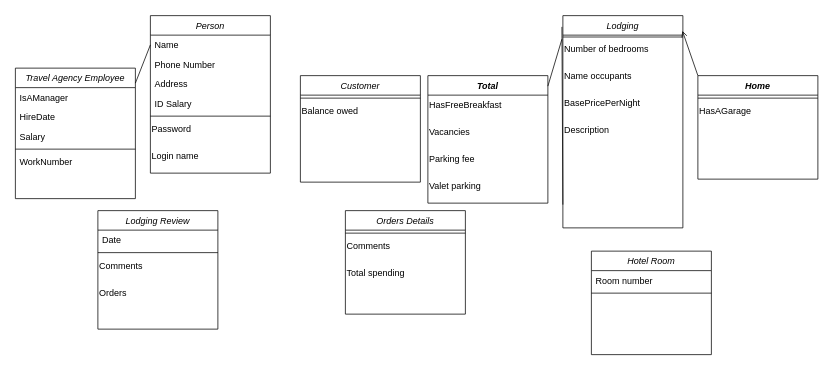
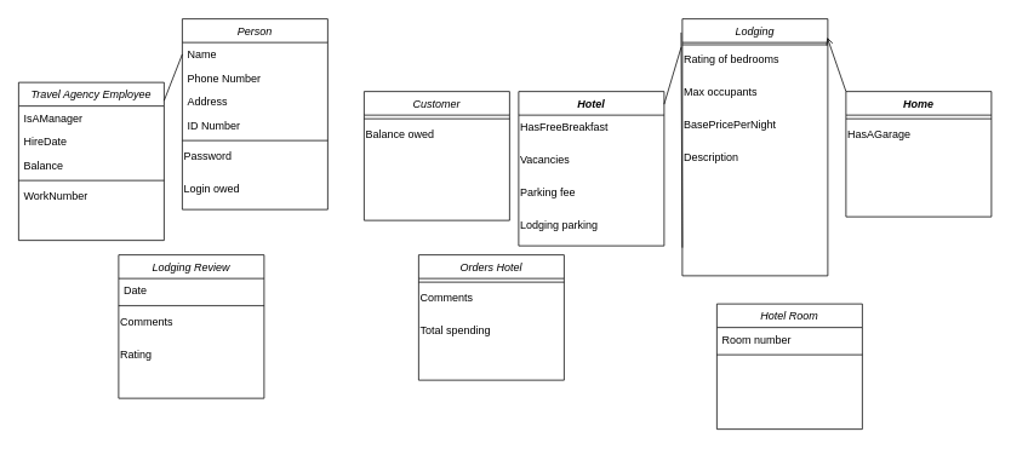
  <mxCell id="0" />
  <mxCell id="1" parent="0" />
  <mxCell id="2" value="Person" style="swimlane;fontStyle=2;align=center;verticalAlign=top;childLayout=stackLayout;horizontal=1;startSize=26;horizontalStack=0;resizeParent=1;resizeLast=0;collapsible=1;marginBottom=0;rounded=0;shadow=0;strokeWidth=1;" parent="1" vertex="1"><mxGeometry x="200" y="20" width="160" height="210" as="geometry"><mxRectangle x="230" y="140" width="160" height="26" as="alternateBounds" /></mxGeometry></mxCell>
  <mxCell id="3" value="Name" style="text;align=left;verticalAlign=top;spacingLeft=4;spacingRight=4;overflow=hidden;rotatable=0;points=[[0,0.5],[1,0.5]];portConstraint=eastwest;" parent="2" vertex="1"><mxGeometry y="26" width="160" height="26" as="geometry" /></mxCell>
  <mxCell id="4" value="Phone Number" style="text;align=left;verticalAlign=top;spacingLeft=4;spacingRight=4;overflow=hidden;rotatable=0;points=[[0,0.5],[1,0.5]];portConstraint=eastwest;rounded=0;shadow=0;html=0;" parent="2" vertex="1"><mxGeometry y="52" width="160" height="26" as="geometry" /></mxCell>
  <mxCell id="5" value="Address" style="text;align=left;verticalAlign=top;spacingLeft=4;spacingRight=4;overflow=hidden;rotatable=0;points=[[0,0.5],[1,0.5]];portConstraint=eastwest;rounded=0;shadow=0;html=0;" parent="2" vertex="1"><mxGeometry y="78" width="160" height="26" as="geometry" /></mxCell>
- <mxCell id="6" value="ID Salary" style="text;align=left;verticalAlign=top;spacingLeft=4;spacingRight=4;overflow=hidden;rotatable=0;points=[[0,0.5],[1,0.5]];portConstraint=eastwest;rounded=0;shadow=0;html=0;" parent="2" vertex="1"><mxGeometry y="104" width="160" height="26" as="geometry" /></mxCell>
+ <mxCell id="6" value="ID Number" style="text;align=left;verticalAlign=top;spacingLeft=4;spacingRight=4;overflow=hidden;rotatable=0;points=[[0,0.5],[1,0.5]];portConstraint=eastwest;rounded=0;shadow=0;html=0;" parent="2" vertex="1"><mxGeometry y="104" width="160" height="26" as="geometry" /></mxCell>
  <mxCell id="7" value="" style="line;html=1;strokeWidth=1;align=left;verticalAlign=middle;spacingTop=-1;spacingLeft=3;spacingRight=3;rotatable=0;labelPosition=right;points=[];portConstraint=eastwest;" parent="2" vertex="1"><mxGeometry y="130" width="160" height="8" as="geometry" /></mxCell>
  <mxCell id="8" value="Password" style="text;whiteSpace=wrap;" parent="2" vertex="1"><mxGeometry y="138" width="160" height="36" as="geometry" /></mxCell>
- <mxCell id="9" value="&lt;span style=&quot;color: rgb(0, 0, 0); font-family: Helvetica; font-size: 12px; font-style: normal; font-variant-ligatures: normal; font-variant-caps: normal; font-weight: 400; letter-spacing: normal; orphans: 2; text-align: left; text-indent: 0px; text-transform: none; widows: 2; word-spacing: 0px; -webkit-text-stroke-width: 0px; white-space: normal; background-color: rgb(255, 255, 255); text-decoration-thickness: initial; text-decoration-style: initial; text-decoration-color: initial; display: inline !important; float: none;&quot;&gt;Login name&lt;/span&gt;" style="text;whiteSpace=wrap;html=1;" parent="2" vertex="1"><mxGeometry y="174" width="160" height="36" as="geometry" /></mxCell>
+ <mxCell id="9" value="&lt;span style=&quot;color: rgb(0, 0, 0); font-family: Helvetica; font-size: 12px; font-style: normal; font-variant-ligatures: normal; font-variant-caps: normal; font-weight: 400; letter-spacing: normal; orphans: 2; text-align: left; text-indent: 0px; text-transform: none; widows: 2; word-spacing: 0px; -webkit-text-stroke-width: 0px; white-space: normal; background-color: rgb(255, 255, 255); text-decoration-thickness: initial; text-decoration-style: initial; text-decoration-color: initial; display: inline !important; float: none;&quot;&gt;Login owed&lt;/span&gt;" style="text;whiteSpace=wrap;html=1;" parent="2" vertex="1"><mxGeometry y="174" width="160" height="36" as="geometry" /></mxCell>
  <mxCell id="10" value="Customer" style="swimlane;fontStyle=2;align=center;verticalAlign=top;childLayout=stackLayout;horizontal=1;startSize=26;horizontalStack=0;resizeParent=1;resizeLast=0;collapsible=1;marginBottom=0;rounded=0;shadow=0;strokeWidth=1;" parent="1" vertex="1"><mxGeometry x="400" y="100" width="160" height="142" as="geometry"><mxRectangle x="420" y="200" width="160" height="26" as="alternateBounds" /></mxGeometry></mxCell>
  <mxCell id="11" value="" style="line;html=1;strokeWidth=1;align=left;verticalAlign=middle;spacingTop=-1;spacingLeft=3;spacingRight=3;rotatable=0;labelPosition=right;points=[];portConstraint=eastwest;" parent="10" vertex="1"><mxGeometry y="26" width="160" height="8" as="geometry" /></mxCell>
  <mxCell id="12" value="Balance owed" style="text;whiteSpace=wrap;" parent="10" vertex="1"><mxGeometry y="34" width="160" height="36" as="geometry" /></mxCell>
  <mxCell id="13" value="Travel Agency Employee" style="swimlane;fontStyle=2;align=center;verticalAlign=top;childLayout=stackLayout;horizontal=1;startSize=26;horizontalStack=0;resizeParent=1;resizeLast=0;collapsible=1;marginBottom=0;rounded=0;shadow=0;strokeWidth=1;" parent="1" vertex="1"><mxGeometry x="20" y="90" width="160" height="174" as="geometry"><mxRectangle x="230" y="140" width="160" height="26" as="alternateBounds" /></mxGeometry></mxCell>
  <mxCell id="14" value="IsAManager" style="text;align=left;verticalAlign=top;spacingLeft=4;spacingRight=4;overflow=hidden;rotatable=0;points=[[0,0.5],[1,0.5]];portConstraint=eastwest;rounded=0;shadow=0;html=0;" parent="13" vertex="1"><mxGeometry y="26" width="160" height="26" as="geometry" /></mxCell>
  <mxCell id="15" value="HireDate" style="text;align=left;verticalAlign=top;spacingLeft=4;spacingRight=4;overflow=hidden;rotatable=0;points=[[0,0.5],[1,0.5]];portConstraint=eastwest;rounded=0;shadow=0;html=0;" parent="13" vertex="1"><mxGeometry y="52" width="160" height="26" as="geometry" /></mxCell>
- <mxCell id="16" value="Salary" style="text;align=left;verticalAlign=top;spacingLeft=4;spacingRight=4;overflow=hidden;rotatable=0;points=[[0,0.5],[1,0.5]];portConstraint=eastwest;rounded=0;shadow=0;html=0;" parent="13" vertex="1"><mxGeometry y="78" width="160" height="26" as="geometry" /></mxCell>
+ <mxCell id="16" value="Balance" style="text;align=left;verticalAlign=top;spacingLeft=4;spacingRight=4;overflow=hidden;rotatable=0;points=[[0,0.5],[1,0.5]];portConstraint=eastwest;rounded=0;shadow=0;html=0;" parent="13" vertex="1"><mxGeometry y="78" width="160" height="26" as="geometry" /></mxCell>
  <mxCell id="17" value="" style="line;html=1;strokeWidth=1;align=left;verticalAlign=middle;spacingTop=-1;spacingLeft=3;spacingRight=3;rotatable=0;labelPosition=right;points=[];portConstraint=eastwest;" parent="13" vertex="1"><mxGeometry y="104" width="160" height="8" as="geometry" /></mxCell>
  <mxCell id="18" value="WorkNumber" style="text;align=left;verticalAlign=top;spacingLeft=4;spacingRight=4;overflow=hidden;rotatable=0;points=[[0,0.5],[1,0.5]];portConstraint=eastwest;rounded=0;shadow=0;html=0;" parent="13" vertex="1"><mxGeometry y="112" width="160" height="26" as="geometry" /></mxCell>
  <mxCell id="19" value="" style="endArrow=none;html=1;rounded=0;entryX=0;entryY=0.5;entryDx=0;entryDy=0;" parent="1" target="3" edge="1"><mxGeometry width="50" height="50" relative="1" as="geometry"><mxPoint x="180" y="110" as="sourcePoint" /><mxPoint x="230" y="60" as="targetPoint" /><Array as="points" /></mxGeometry></mxCell>
  <mxCell id="20" value="Home" style="swimlane;fontStyle=3;align=center;verticalAlign=top;childLayout=stackLayout;horizontal=1;startSize=26;horizontalStack=0;resizeParent=1;resizeLast=0;collapsible=1;marginBottom=0;rounded=0;shadow=0;strokeWidth=1;" parent="1" vertex="1"><mxGeometry x="930" y="100" width="160" height="138" as="geometry"><mxRectangle x="230" y="140" width="160" height="26" as="alternateBounds" /></mxGeometry></mxCell>
  <mxCell id="21" value="" style="line;html=1;strokeWidth=1;align=left;verticalAlign=middle;spacingTop=-1;spacingLeft=3;spacingRight=3;rotatable=0;labelPosition=right;points=[];portConstraint=eastwest;" parent="20" vertex="1"><mxGeometry y="26" width="160" height="8" as="geometry" /></mxCell>
  <mxCell id="22" value="HasAGarage" style="text;whiteSpace=wrap;" parent="20" vertex="1"><mxGeometry y="34" width="160" height="36" as="geometry" /></mxCell>
  <mxCell id="23" value="Lodging" style="swimlane;fontStyle=2;align=center;verticalAlign=top;childLayout=stackLayout;horizontal=1;startSize=26;horizontalStack=0;resizeParent=1;resizeLast=0;collapsible=1;marginBottom=0;rounded=0;shadow=0;strokeWidth=1;" parent="1" vertex="1"><mxGeometry x="750" y="20" width="160" height="283" as="geometry"><mxRectangle x="230" y="140" width="160" height="26" as="alternateBounds" /></mxGeometry></mxCell>
  <mxCell id="24" value="" style="line;html=1;strokeWidth=1;align=left;verticalAlign=middle;spacingTop=-1;spacingLeft=3;spacingRight=3;rotatable=0;labelPosition=right;points=[];portConstraint=eastwest;" parent="23" vertex="1"><mxGeometry y="26" width="160" height="5" as="geometry" /></mxCell>
- <mxCell id="25" value="Number of bedrooms" style="text;whiteSpace=wrap;" parent="23" vertex="1"><mxGeometry y="31" width="160" height="36" as="geometry" /></mxCell>
- <mxCell id="26" value="Name occupants" style="text;whiteSpace=wrap;" parent="23" vertex="1"><mxGeometry y="67" width="160" height="36" as="geometry" /></mxCell>
+ <mxCell id="25" value="Rating of bedrooms" style="text;whiteSpace=wrap;" parent="23" vertex="1"><mxGeometry y="31" width="160" height="36" as="geometry" /></mxCell>
+ <mxCell id="26" value="Max occupants" style="text;whiteSpace=wrap;" parent="23" vertex="1"><mxGeometry y="67" width="160" height="36" as="geometry" /></mxCell>
  <mxCell id="27" value="BasePricePerNight" style="text;whiteSpace=wrap;" parent="23" vertex="1"><mxGeometry y="103" width="160" height="36" as="geometry" /></mxCell>
  <mxCell id="28" value="Description" style="text;whiteSpace=wrap;" parent="23" vertex="1"><mxGeometry y="139" width="160" height="36" as="geometry" /></mxCell>
- <mxCell id="29" value="Total" style="swimlane;fontStyle=3;align=center;verticalAlign=top;childLayout=stackLayout;horizontal=1;startSize=26;horizontalStack=0;resizeParent=1;resizeLast=0;collapsible=1;marginBottom=0;rounded=0;shadow=0;strokeWidth=1;" parent="1" vertex="1"><mxGeometry x="570" y="100" width="160" height="170" as="geometry"><mxRectangle x="230" y="140" width="160" height="26" as="alternateBounds" /></mxGeometry></mxCell>
+ <mxCell id="29" value="Hotel" style="swimlane;fontStyle=3;align=center;verticalAlign=top;childLayout=stackLayout;horizontal=1;startSize=26;horizontalStack=0;resizeParent=1;resizeLast=0;collapsible=1;marginBottom=0;rounded=0;shadow=0;strokeWidth=1;" parent="1" vertex="1"><mxGeometry x="570" y="100" width="160" height="170" as="geometry"><mxRectangle x="230" y="140" width="160" height="26" as="alternateBounds" /></mxGeometry></mxCell>
  <mxCell id="30" value="HasFreeBreakfast" style="text;whiteSpace=wrap;" parent="29" vertex="1"><mxGeometry y="26" width="160" height="36" as="geometry" /></mxCell>
  <mxCell id="31" value="Vacancies" style="text;whiteSpace=wrap;" parent="29" vertex="1"><mxGeometry y="62" width="160" height="36" as="geometry" /></mxCell>
  <mxCell id="32" value="Parking fee" style="text;whiteSpace=wrap;" vertex="1" parent="29"><mxGeometry y="98" width="160" height="36" as="geometry" /></mxCell>
- <mxCell id="33" value="Valet parking" style="text;whiteSpace=wrap;" parent="29" vertex="1"><mxGeometry y="134" width="160" height="36" as="geometry" /></mxCell>
+ <mxCell id="33" value="Lodging parking" style="text;whiteSpace=wrap;" parent="29" vertex="1"><mxGeometry y="134" width="160" height="36" as="geometry" /></mxCell>
  <mxCell id="34" value="" style="endArrow=none;html=1;rounded=0;entryX=-0.008;entryY=0.111;entryDx=0;entryDy=0;entryPerimeter=0;" parent="1" target="23" edge="1"><mxGeometry width="50" height="50" relative="1" as="geometry"><mxPoint x="730" y="114" as="sourcePoint" /><mxPoint x="780" y="64" as="targetPoint" /></mxGeometry></mxCell>
  <mxCell id="35" value="" style="endArrow=open;html=1;rounded=0;entryX=0.996;entryY=0.072;entryDx=0;entryDy=0;entryPerimeter=0;exitX=0;exitY=0;exitDx=0;exitDy=0;" parent="1" source="20" target="23" edge="1"><mxGeometry width="50" height="50" relative="1" as="geometry"><mxPoint x="930" y="90" as="sourcePoint" /><mxPoint x="980" y="40" as="targetPoint" /></mxGeometry></mxCell>
  <mxCell id="36" value="Hotel Room" style="swimlane;fontStyle=2;align=center;verticalAlign=top;childLayout=stackLayout;horizontal=1;startSize=26;horizontalStack=0;resizeParent=1;resizeLast=0;collapsible=1;marginBottom=0;rounded=0;shadow=0;strokeWidth=1;" parent="1" vertex="1"><mxGeometry x="788" y="334" width="160" height="138" as="geometry"><mxRectangle x="420" y="200" width="160" height="26" as="alternateBounds" /></mxGeometry></mxCell>
  <mxCell id="37" value="Room number" style="text;align=left;verticalAlign=top;spacingLeft=4;spacingRight=4;overflow=hidden;rotatable=0;points=[[0,0.5],[1,0.5]];portConstraint=eastwest;" parent="36" vertex="1"><mxGeometry y="26" width="160" height="26" as="geometry" /></mxCell>
  <mxCell id="38" value="" style="line;html=1;strokeWidth=1;align=left;verticalAlign=middle;spacingTop=-1;spacingLeft=3;spacingRight=3;rotatable=0;labelPosition=right;points=[];portConstraint=eastwest;" parent="36" vertex="1"><mxGeometry y="52" width="160" height="8" as="geometry" /></mxCell>
  <mxCell id="39" value="Lodging Review" style="swimlane;fontStyle=2;align=center;verticalAlign=top;childLayout=stackLayout;horizontal=1;startSize=26;horizontalStack=0;resizeParent=1;resizeLast=0;collapsible=1;marginBottom=0;rounded=0;shadow=0;strokeWidth=1;" parent="1" vertex="1"><mxGeometry x="130" y="280" width="160" height="158" as="geometry"><mxRectangle x="420" y="200" width="160" height="26" as="alternateBounds" /></mxGeometry></mxCell>
  <mxCell id="40" value="Date" style="text;align=left;verticalAlign=top;spacingLeft=4;spacingRight=4;overflow=hidden;rotatable=0;points=[[0,0.5],[1,0.5]];portConstraint=eastwest;rounded=0;shadow=0;html=0;" parent="39" vertex="1"><mxGeometry y="26" width="160" height="26" as="geometry" /></mxCell>
  <mxCell id="41" value="" style="line;html=1;strokeWidth=1;align=left;verticalAlign=middle;spacingTop=-1;spacingLeft=3;spacingRight=3;rotatable=0;labelPosition=right;points=[];portConstraint=eastwest;" parent="39" vertex="1"><mxGeometry y="52" width="160" height="8" as="geometry" /></mxCell>
  <mxCell id="42" value="Comments" style="text;whiteSpace=wrap;" parent="39" vertex="1"><mxGeometry y="60" width="160" height="36" as="geometry" /></mxCell>
- <mxCell id="43" value="Orders" style="text;whiteSpace=wrap;" parent="39" vertex="1"><mxGeometry y="96" width="160" height="36" as="geometry" /></mxCell>
- <mxCell id="44" value="Orders Details" style="swimlane;fontStyle=2;align=center;verticalAlign=top;childLayout=stackLayout;horizontal=1;startSize=26;horizontalStack=0;resizeParent=1;resizeLast=0;collapsible=1;marginBottom=0;rounded=0;shadow=0;strokeWidth=1;" parent="1" vertex="1"><mxGeometry x="460" y="280" width="160" height="138" as="geometry"><mxRectangle x="420" y="200" width="160" height="26" as="alternateBounds" /></mxGeometry></mxCell>
+ <mxCell id="43" value="Rating" style="text;whiteSpace=wrap;" parent="39" vertex="1"><mxGeometry y="96" width="160" height="36" as="geometry" /></mxCell>
+ <mxCell id="44" value="Orders Hotel" style="swimlane;fontStyle=2;align=center;verticalAlign=top;childLayout=stackLayout;horizontal=1;startSize=26;horizontalStack=0;resizeParent=1;resizeLast=0;collapsible=1;marginBottom=0;rounded=0;shadow=0;strokeWidth=1;" parent="1" vertex="1"><mxGeometry x="460" y="280" width="160" height="138" as="geometry"><mxRectangle x="420" y="200" width="160" height="26" as="alternateBounds" /></mxGeometry></mxCell>
  <mxCell id="45" value="" style="line;html=1;strokeWidth=1;align=left;verticalAlign=middle;spacingTop=-1;spacingLeft=3;spacingRight=3;rotatable=0;labelPosition=right;points=[];portConstraint=eastwest;" parent="44" vertex="1"><mxGeometry y="26" width="160" height="8" as="geometry" /></mxCell>
  <mxCell id="46" value="Comments" style="text;whiteSpace=wrap;" parent="44" vertex="1"><mxGeometry y="34" width="160" height="36" as="geometry" /></mxCell>
  <mxCell id="47" value="Total spending" style="text;whiteSpace=wrap;" parent="44" vertex="1"><mxGeometry y="70" width="160" height="36" as="geometry" /></mxCell>
  <mxCell id="48" value="" style="endArrow=none;html=1;rounded=0;exitX=-0.008;exitY=0.053;exitDx=0;exitDy=0;exitPerimeter=0;" parent="1" source="23" edge="1"><mxGeometry width="50" height="50" relative="1" as="geometry"><mxPoint x="700" y="322" as="sourcePoint" /><mxPoint x="750" y="272" as="targetPoint" /></mxGeometry></mxCell>
